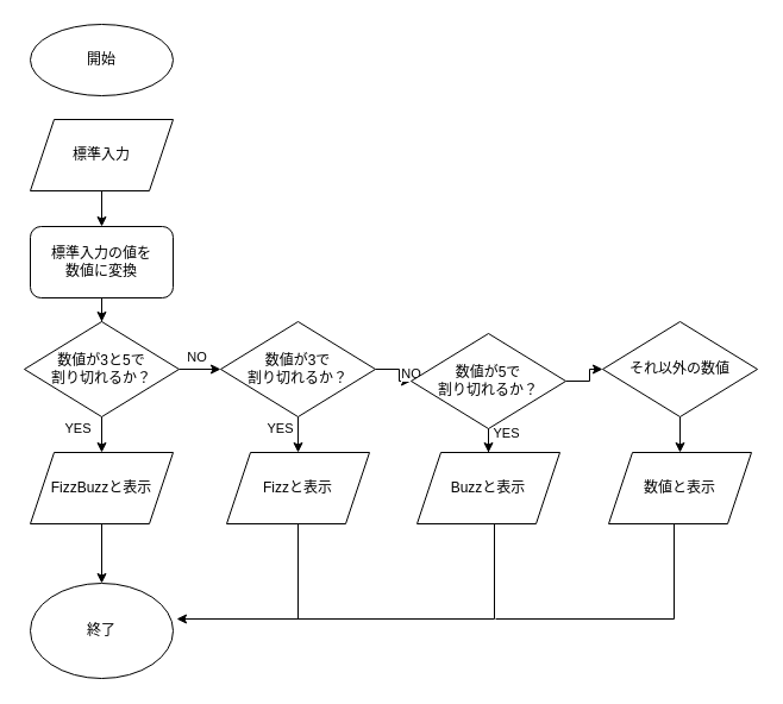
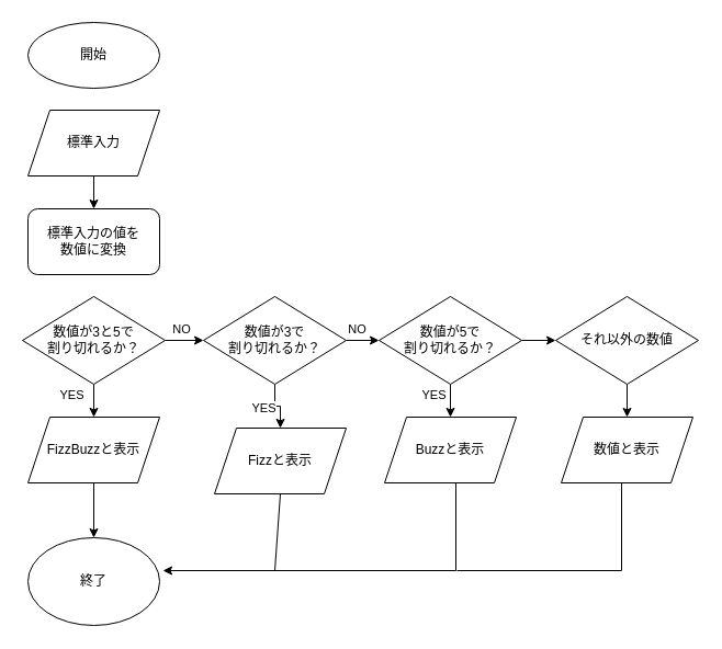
  <mxCell id="0" />
  <mxCell id="1" parent="0" />
  <mxCell id="2" value="開始" style="ellipse;whiteSpace=wrap;html=1;" vertex="1" parent="1"><mxGeometry x="25" y="20" width="120" height="60" as="geometry" /></mxCell>
  <mxCell id="3" value="" style="edgeStyle=orthogonalEdgeStyle;rounded=0;orthogonalLoop=1;jettySize=auto;html=1;" edge="1" parent="1" source="4" target="6"><mxGeometry relative="1" as="geometry" /></mxCell>
  <mxCell id="4" value="標準入力" style="shape=parallelogram;perimeter=parallelogramPerimeter;whiteSpace=wrap;html=1;fixedSize=1;" vertex="1" parent="1"><mxGeometry x="25" y="100" width="120" height="60" as="geometry" /></mxCell>
- <mxCell id="5" value="" style="edgeStyle=orthogonalEdgeStyle;rounded=0;orthogonalLoop=1;jettySize=auto;html=1;" edge="1" parent="1" source="6" target="9"><mxGeometry relative="1" as="geometry" /></mxCell>
  <mxCell id="6" value="標準入力の値を&lt;br&gt;数値に変換" style="rounded=1;whiteSpace=wrap;html=1;" vertex="1" parent="1"><mxGeometry x="25" y="190" width="120" height="60" as="geometry" /></mxCell>
  <mxCell id="7" value="YES" style="edgeStyle=orthogonalEdgeStyle;rounded=0;orthogonalLoop=1;jettySize=auto;html=1;" edge="1" parent="1" source="9" target="11"><mxGeometry x="0.2" y="-20" relative="1" as="geometry"><mxPoint as="offset" /></mxGeometry></mxCell>
  <mxCell id="8" value="NO" style="edgeStyle=orthogonalEdgeStyle;rounded=0;orthogonalLoop=1;jettySize=auto;html=1;" edge="1" parent="1" source="9" target="15"><mxGeometry x="0.111" y="10" relative="1" as="geometry"><mxPoint as="offset" /></mxGeometry></mxCell>
  <mxCell id="9" value="数値が3と5で&lt;br&gt;割り切れるか？" style="rhombus;whiteSpace=wrap;html=1;" vertex="1" parent="1"><mxGeometry x="20" y="270" width="130" height="80" as="geometry" /></mxCell>
  <mxCell id="10" value="" style="edgeStyle=orthogonalEdgeStyle;rounded=0;orthogonalLoop=1;jettySize=auto;html=1;" edge="1" parent="1" source="11" target="12"><mxGeometry relative="1" as="geometry" /></mxCell>
  <mxCell id="11" value="FizzBuzzと表示" style="shape=parallelogram;perimeter=parallelogramPerimeter;whiteSpace=wrap;html=1;fixedSize=1;" vertex="1" parent="1"><mxGeometry x="25" y="380" width="120" height="60" as="geometry" /></mxCell>
  <mxCell id="12" value="終了" style="ellipse;whiteSpace=wrap;html=1;" vertex="1" parent="1"><mxGeometry x="25" y="490" width="120" height="80" as="geometry" /></mxCell>
  <mxCell id="13" value="YES" style="edgeStyle=orthogonalEdgeStyle;rounded=0;orthogonalLoop=1;jettySize=auto;html=1;" edge="1" parent="1" source="15" target="16"><mxGeometry x="0.2" y="-15" relative="1" as="geometry"><mxPoint as="offset" /></mxGeometry></mxCell>
  <mxCell id="14" value="NO" style="edgeStyle=orthogonalEdgeStyle;rounded=0;orthogonalLoop=1;jettySize=auto;html=1;" edge="1" parent="1" source="15" target="19"><mxGeometry x="0.2" y="10" relative="1" as="geometry"><mxPoint as="offset" /></mxGeometry></mxCell>
  <mxCell id="15" value="数値が3で&lt;br&gt;割り切れるか？" style="rhombus;whiteSpace=wrap;html=1;" vertex="1" parent="1"><mxGeometry x="185" y="270" width="130" height="80" as="geometry" /></mxCell>
- <mxCell id="16" value="Fizzと表示" style="shape=parallelogram;perimeter=parallelogramPerimeter;whiteSpace=wrap;html=1;fixedSize=1;" vertex="1" parent="1"><mxGeometry x="190" y="380" width="120" height="60" as="geometry" /></mxCell>
+ <mxCell id="16" value="Fizzと表示" style="shape=parallelogram;perimeter=parallelogramPerimeter;whiteSpace=wrap;html=1;fixedSize=1;" vertex="1" parent="1"><mxGeometry x="195" y="390" width="120" height="60" as="geometry" /></mxCell>
  <mxCell id="17" value="YES" style="edgeStyle=orthogonalEdgeStyle;rounded=0;orthogonalLoop=1;jettySize=auto;html=1;" edge="1" parent="1" source="19" target="20"><mxGeometry x="0.2" y="-15" relative="1" as="geometry"><mxPoint as="offset" /></mxGeometry></mxCell>
  <mxCell id="18" value="" style="edgeStyle=orthogonalEdgeStyle;rounded=0;orthogonalLoop=1;jettySize=auto;html=1;" edge="1" parent="1" source="19" target="24"><mxGeometry relative="1" as="geometry" /></mxCell>
- <mxCell id="19" value="数値が5で&lt;br&gt;割り切れるか？" style="rhombus;whiteSpace=wrap;html=1;" vertex="1" parent="1"><mxGeometry x="345" y="280" width="130" height="80" as="geometry" /></mxCell>
+ <mxCell id="19" value="数値が5で&lt;br&gt;割り切れるか？" style="rhombus;whiteSpace=wrap;html=1;" vertex="1" parent="1"><mxGeometry x="345" y="270" width="130" height="80" as="geometry" /></mxCell>
  <mxCell id="20" value="Buzzと表示" style="shape=parallelogram;perimeter=parallelogramPerimeter;whiteSpace=wrap;html=1;fixedSize=1;" vertex="1" parent="1"><mxGeometry x="350" y="380" width="120" height="60" as="geometry" /></mxCell>
  <mxCell id="21" value="" style="endArrow=classic;html=1;rounded=0;exitX=0.5;exitY=1;exitDx=0;exitDy=0;entryX=1.025;entryY=0.375;entryDx=0;entryDy=0;entryPerimeter=0;" edge="1" parent="1" source="16" target="12"><mxGeometry width="50" height="50" relative="1" as="geometry"><mxPoint x="235" y="510" as="sourcePoint" /><mxPoint x="250" y="520" as="targetPoint" /><Array as="points"><mxPoint x="250" y="520" /></Array></mxGeometry></mxCell>
  <mxCell id="22" value="" style="endArrow=none;html=1;rounded=0;" edge="1" parent="1"><mxGeometry width="50" height="50" relative="1" as="geometry"><mxPoint x="245" y="520" as="sourcePoint" /><mxPoint x="415" y="440" as="targetPoint" /><Array as="points"><mxPoint x="415" y="520" /></Array></mxGeometry></mxCell>
  <mxCell id="23" value="" style="edgeStyle=orthogonalEdgeStyle;rounded=0;orthogonalLoop=1;jettySize=auto;html=1;" edge="1" parent="1" source="24" target="25"><mxGeometry relative="1" as="geometry" /></mxCell>
  <mxCell id="24" value="それ以外の数値" style="rhombus;whiteSpace=wrap;html=1;" vertex="1" parent="1"><mxGeometry x="506" y="270" width="130" height="80" as="geometry" /></mxCell>
  <mxCell id="25" value="数値と表示" style="shape=parallelogram;perimeter=parallelogramPerimeter;whiteSpace=wrap;html=1;fixedSize=1;" vertex="1" parent="1"><mxGeometry x="511" y="380" width="120" height="60" as="geometry" /></mxCell>
  <mxCell id="26" value="" style="endArrow=none;html=1;rounded=0;" edge="1" parent="1"><mxGeometry width="50" height="50" relative="1" as="geometry"><mxPoint x="416" y="520" as="sourcePoint" /><mxPoint x="566" y="440" as="targetPoint" /><Array as="points"><mxPoint x="566" y="520" /></Array></mxGeometry></mxCell>
